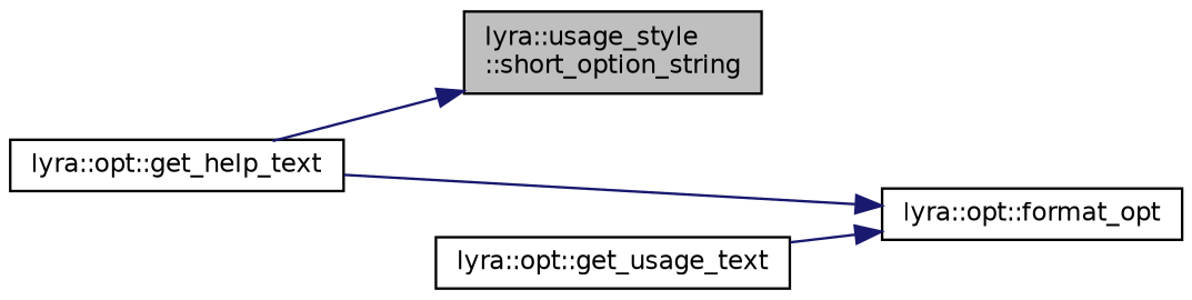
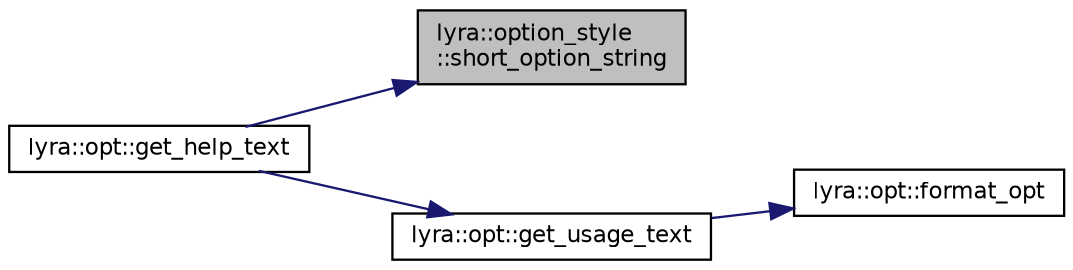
  digraph {
    rankdir=RL
    node [color=black fillcolor=white fontname=Helvetica fontsize=10 shape=record style=filled]
    edge [color=midnightblue dir=back fontname=Helvetica fontsize=10 labelfontname=Helvetica labelfontsize=10 style=solid]
-   n1 [fillcolor=grey75 fontcolor=black height=0.2 label="lyra::usage_style\l::short_option_string" width=0.4]
+   n1 [fillcolor=grey75 fontcolor=black height=0.2 label="lyra::option_style\l::short_option_string" width=0.4]
    n2 [height=0.2 label="lyra::opt::get_help_text" width=0.4]
    n3 [height=0.2 label="lyra::opt::format_opt" width=0.4]
    n4 [height=0.2 label="lyra::opt::get_usage_text" width=0.4]
    n1 -> n2
-   n3 -> n2
+   n4 -> n2
    n3 -> n4
  }
